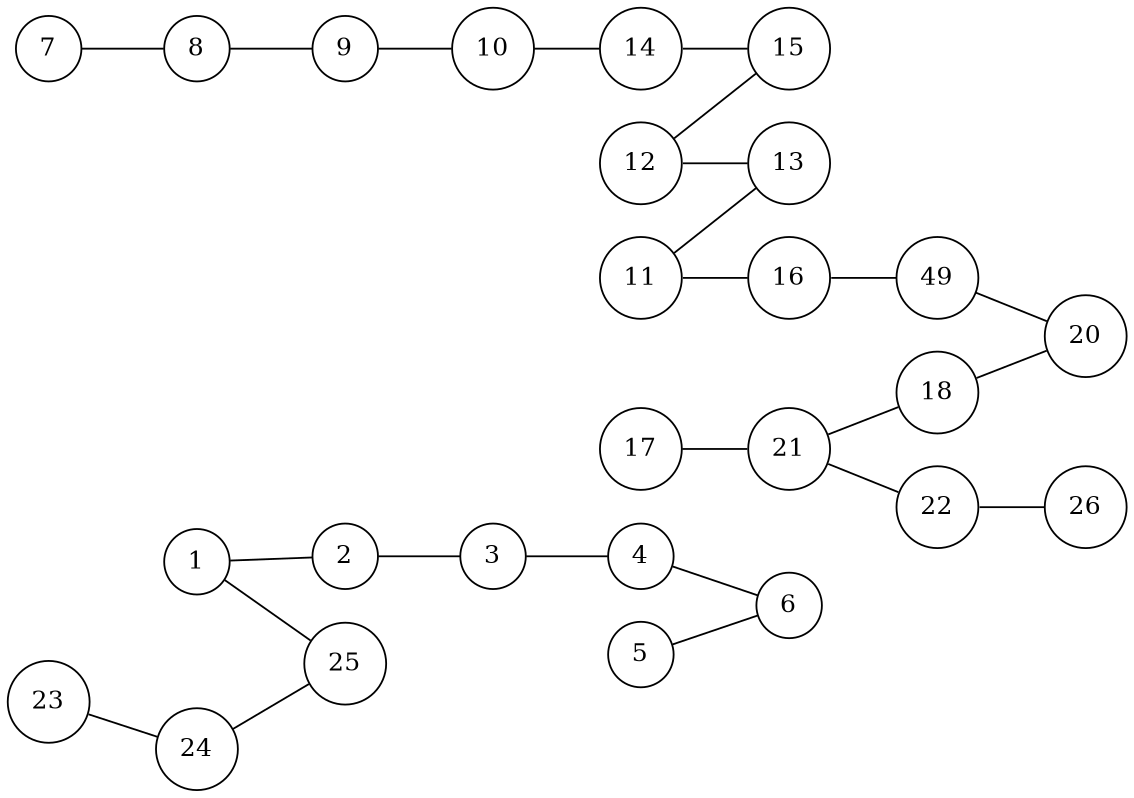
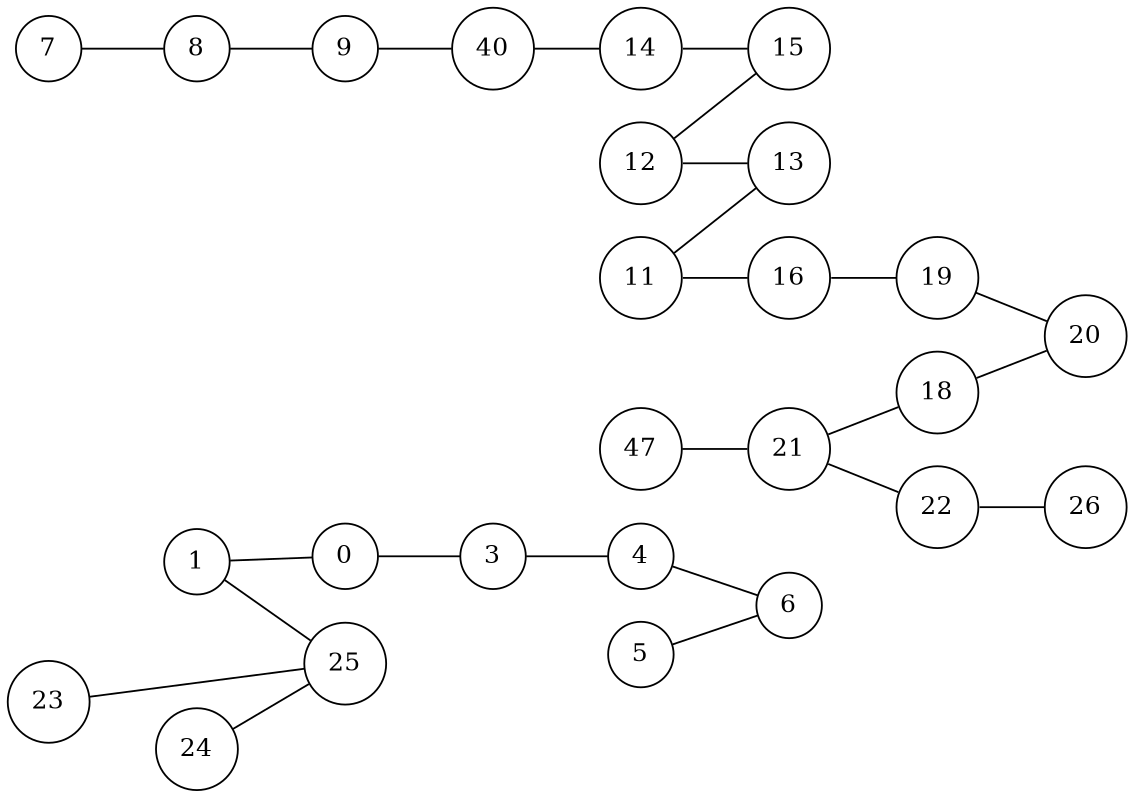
  graph {
    rankdir=LR
    node [fillcolor=white shape=circle]
    1
-   2
+   2 [label=0]
    25
    3
    4
    6
    5
    7
    8
    9
-   10
+   10 [label=40]
    14
    15
    11
    13
    16
-   19 [label=49]
+   19
    20
    12
-   17
+   17 [label=47]
    21
    18
    22
    26
    23
    24
    1 -- 2
    1 -- 25
    2 -- 3
    3 -- 4
    4 -- 6
    5 -- 6
    7 -- 8
    8 -- 9
    9 -- 10
    10 -- 14
    14 -- 15
    11 -- 13
    11 -- 16
    16 -- 19
    19 -- 20
    12 -- 15
    12 -- 13
    17 -- 21
    21 -- 18
    21 -- 22
    18 -- 20
    22 -- 26
-   23 -- 24
+   23 -- 25
    24 -- 25
  }
